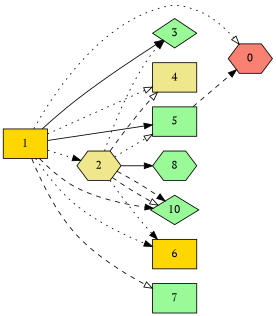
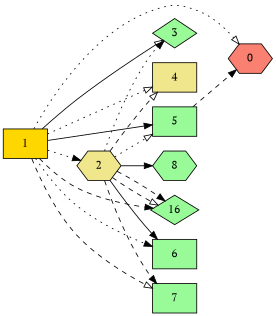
  digraph {
    fontname="PT Serif"
    rankdir=LR
    node [alpha=0.04 fillcolor=palegreen fontname="PT Serif" shape=box style=filled]
    edge [arrowhead=normal fontname="PT Serif" style=dashed]
    1 [alpha=0.00 fillcolor=gold]
    3 [alpha=0.11 shape=diamond]
    4 [alpha=0.17 fillcolor=khaki]
    5 [alpha=0.09]
-   6 [alpha=0.02 fillcolor=gold]
+   6 [alpha=0.02]
    7
    n7 [alpha=0.17 fillcolor=salmon label=0 shape=hexagon]
-   10 [alpha=0.03 shape=diamond]
+   10 [alpha=0.03 shape=diamond label=16]
    2 [fillcolor=khaki shape=hexagon]
    8 [shape=hexagon]
-   1 -> 3 [style=solid]
+   1 -> 3 [arrowhead=onormal style=solid]
    1 -> 4 [arrowhead=onormal style=dotted]
    1 -> 5 [style=solid]
    1 -> 6 [style=dotted]
    1 -> 7 [arrowhead=onormal]
    1 -> n7 [arrowhead=onormal style=dotted]
    1 -> 10
    1 -> 2 [style=dotted]
    5 -> n7
    2 -> 3 [style=dotted]
    2 -> 4 [arrowhead=onormal]
    2 -> 5 [arrowhead=onormal style=dotted]
-   2 -> 6 [style=dotted]
+   2 -> 6 [style=solid]
+   2 -> 7
    2 -> 10 [arrowhead=onormal]
    2 -> 10
    2 -> 8 [style=solid]
  }
